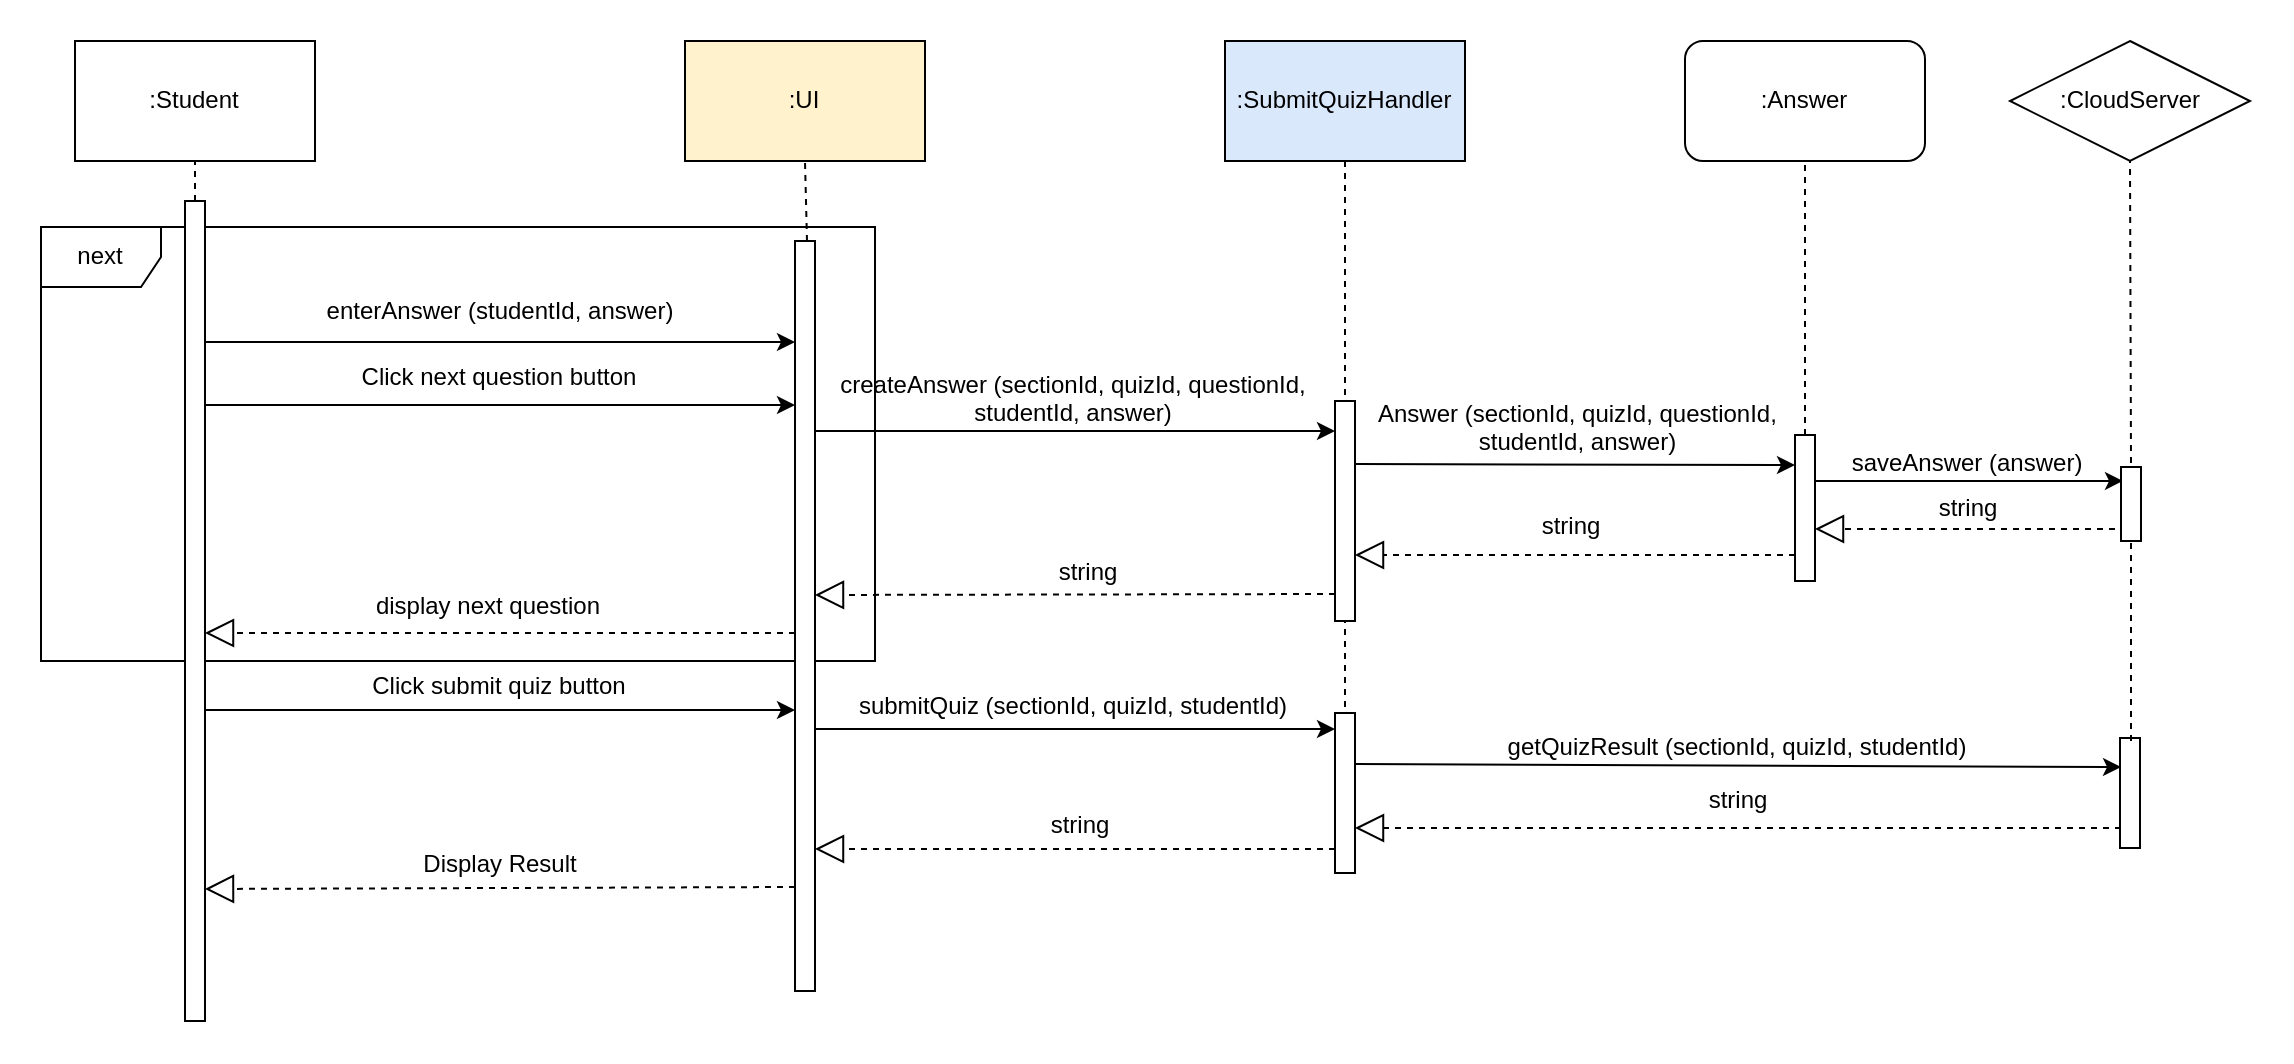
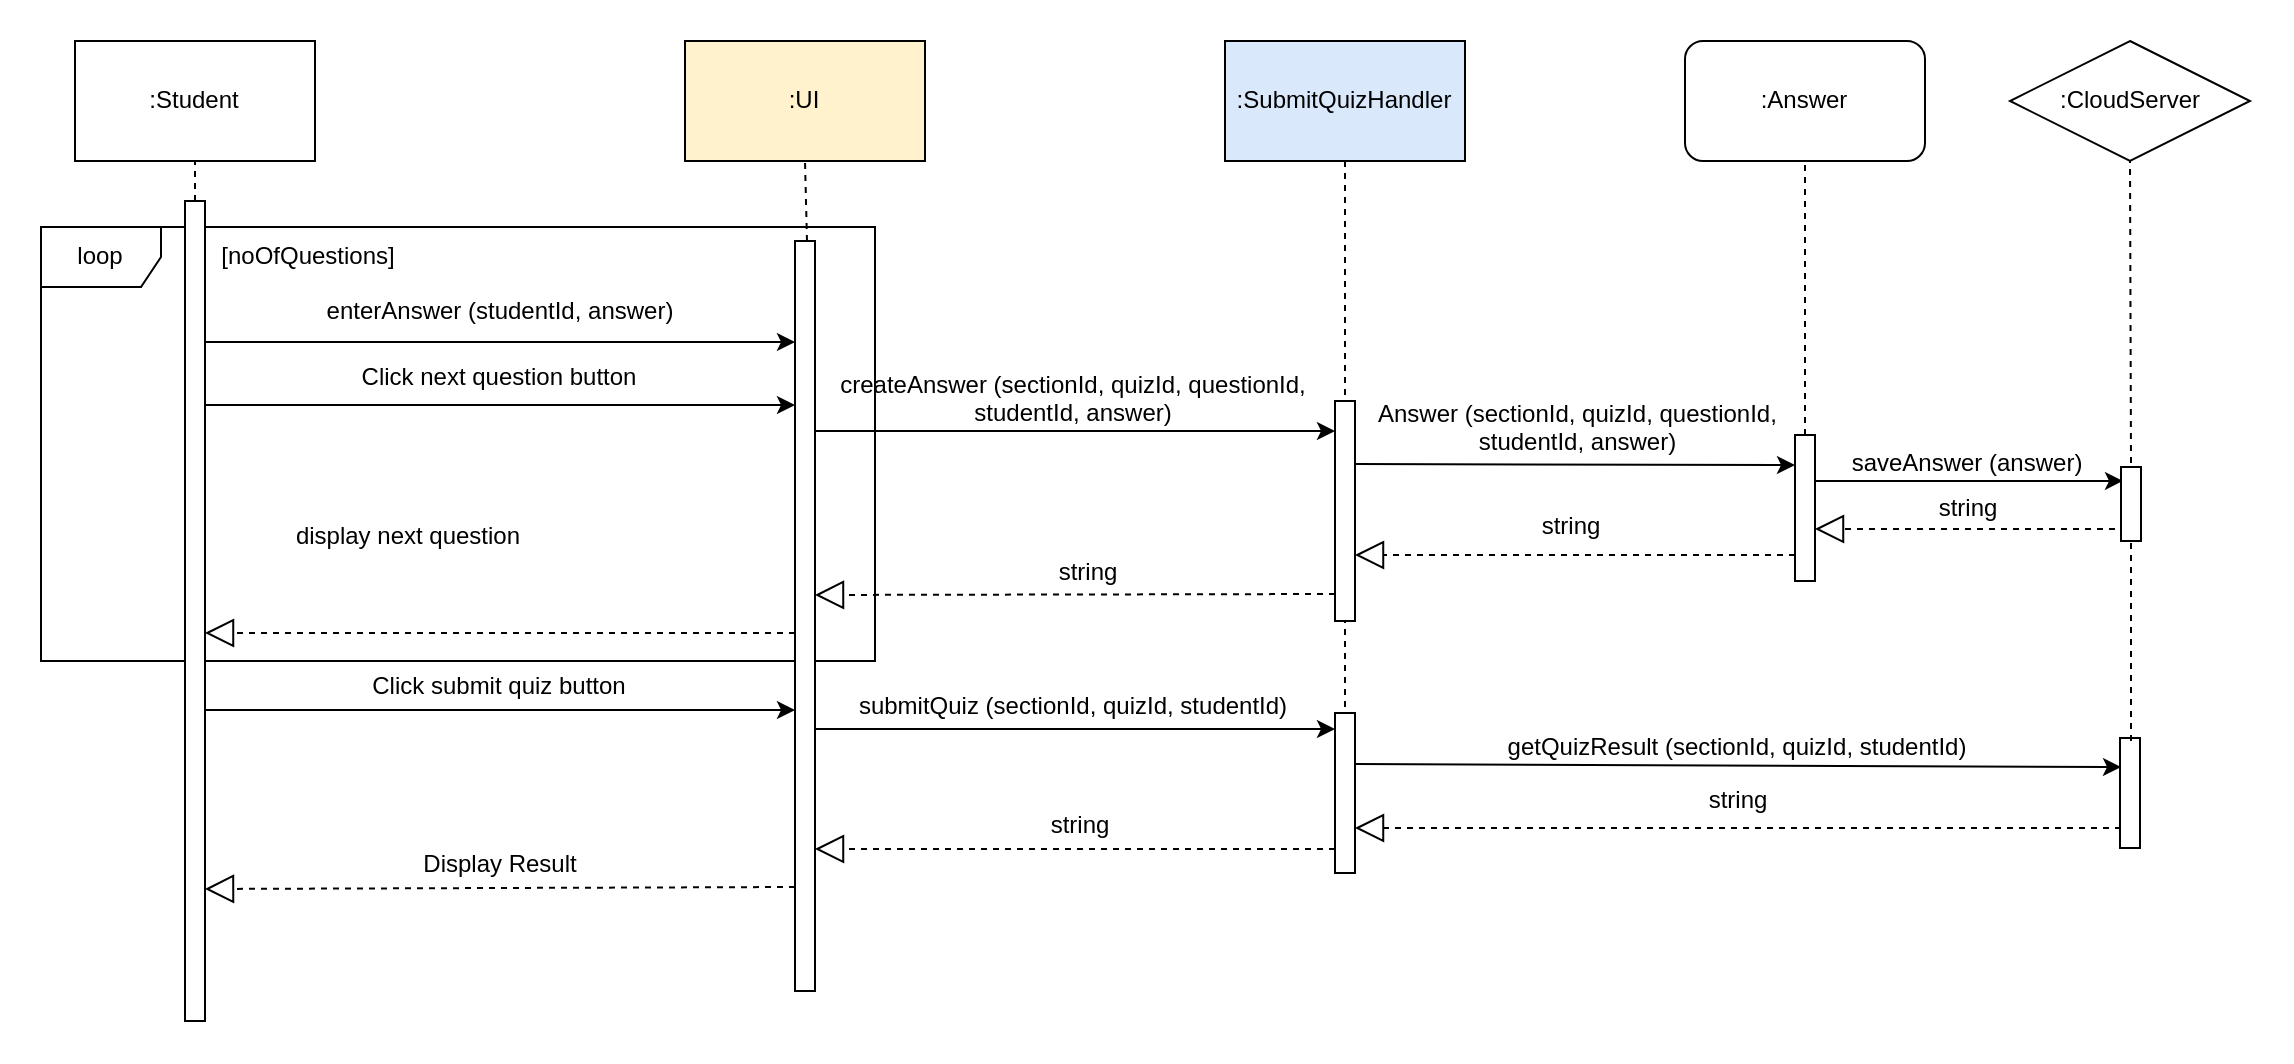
  <mxCell id="0" />
  <mxCell id="1" parent="0" />
- <mxCell id="2" value="next" style="shape=umlFrame;whiteSpace=wrap;html=1;" parent="1" vertex="1"><mxGeometry x="20" y="113" width="417" height="217" as="geometry" /></mxCell>
+ <mxCell id="2" value="loop" style="shape=umlFrame;whiteSpace=wrap;html=1;" parent="1" vertex="1"><mxGeometry x="20" y="113" width="417" height="217" as="geometry" /></mxCell>
  <mxCell id="3" value="" style="endArrow=none;dashed=1;html=1;entryX=0.5;entryY=1;entryDx=0;entryDy=0;" parent="1" target="4" edge="1"><mxGeometry width="50" height="50" relative="1" as="geometry"><mxPoint x="97" y="100" as="sourcePoint" /><mxPoint x="96.5" y="70" as="targetPoint" /></mxGeometry></mxCell>
  <mxCell id="4" value=":Student" style="rounded=0;whiteSpace=wrap;html=1;" parent="1" vertex="1"><mxGeometry x="37" y="20" width="120" height="60" as="geometry" /></mxCell>
  <mxCell id="5" value="" style="html=1;points=[];perimeter=orthogonalPerimeter;" parent="1" vertex="1"><mxGeometry x="92" y="100" width="10" height="410" as="geometry" /></mxCell>
  <mxCell id="6" value=":UI&lt;br&gt;" style="rounded=0;whiteSpace=wrap;html=1;fillColor=#fff2cc;" parent="1" vertex="1"><mxGeometry x="342" y="20" width="120" height="60" as="geometry" /></mxCell>
  <mxCell id="7" value="Display Result&#10;" style="text;align=center;fontStyle=0;verticalAlign=middle;spacingLeft=3;spacingRight=3;strokeColor=none;rotatable=0;points=[[0,0.5],[1,0.5]];portConstraint=eastwest;fontSize=12;" parent="1" vertex="1"><mxGeometry x="210" y="433" width="80" height="10" as="geometry" /></mxCell>
  <mxCell id="8" value="" style="endArrow=none;dashed=1;html=1;entryX=0.5;entryY=1;entryDx=0;entryDy=0;" parent="1" target="6" edge="1"><mxGeometry width="50" height="50" relative="1" as="geometry"><mxPoint x="403" y="120" as="sourcePoint" /><mxPoint x="402" y="110" as="targetPoint" /></mxGeometry></mxCell>
  <mxCell id="9" value="" style="html=1;points=[];perimeter=orthogonalPerimeter;" parent="1" vertex="1"><mxGeometry x="397" y="120" width="10" height="375" as="geometry" /></mxCell>
  <mxCell id="10" value=":&lt;span&gt;SubmitQuizHandler&lt;/span&gt;&lt;br&gt;" style="rounded=0;whiteSpace=wrap;html=1;fillColor=#dae8fc;" parent="1" vertex="1"><mxGeometry x="612" y="20" width="120" height="60" as="geometry" /></mxCell>
  <mxCell id="11" value="" style="endArrow=none;dashed=1;html=1;entryX=0.5;entryY=1;entryDx=0;entryDy=0;exitX=0.5;exitY=0.038;exitDx=0;exitDy=0;exitPerimeter=0;" parent="1" source="42" target="10" edge="1"><mxGeometry width="50" height="50" relative="1" as="geometry"><mxPoint x="672" y="459.5" as="sourcePoint" /><mxPoint x="672" y="113" as="targetPoint" /></mxGeometry></mxCell>
  <mxCell id="12" value="" style="html=1;points=[];perimeter=orthogonalPerimeter;" parent="1" vertex="1"><mxGeometry x="667" y="200" width="10" height="110" as="geometry" /></mxCell>
  <mxCell id="13" value="" style="endArrow=classic;html=1;fontSize=12;" parent="1" edge="1"><mxGeometry width="50" height="50" relative="1" as="geometry"><mxPoint x="407" y="215" as="sourcePoint" /><mxPoint x="667" y="215" as="targetPoint" /></mxGeometry></mxCell>
  <mxCell id="14" value="createAnswer (sectionId, quizId, questionId,&#10;studentId, answer)" style="text;align=center;fontStyle=0;verticalAlign=middle;spacingLeft=3;spacingRight=3;strokeColor=none;rotatable=0;points=[[0,0.5],[1,0.5]];portConstraint=eastwest;fontSize=12;" parent="1" vertex="1"><mxGeometry x="496.5" y="198" width="80" as="geometry" /></mxCell>
  <mxCell id="15" value="string&#10;" style="text;align=center;fontStyle=0;verticalAlign=middle;spacingLeft=3;spacingRight=3;strokeColor=none;rotatable=0;points=[[0,0.5],[1,0.5]];portConstraint=eastwest;fontSize=12;" parent="1" vertex="1"><mxGeometry x="500" y="418" width="80" as="geometry" /></mxCell>
  <mxCell id="16" value="" style="endArrow=block;dashed=1;endFill=0;endSize=12;html=1;" parent="1" edge="1"><mxGeometry width="160" relative="1" as="geometry"><mxPoint x="667" y="424" as="sourcePoint" /><mxPoint x="407" y="424" as="targetPoint" /></mxGeometry></mxCell>
  <mxCell id="17" value="" style="endArrow=classic;html=1;fontSize=12;" parent="1" edge="1"><mxGeometry width="50" height="50" relative="1" as="geometry"><mxPoint x="102" y="170.5" as="sourcePoint" /><mxPoint x="397" y="170.5" as="targetPoint" /></mxGeometry></mxCell>
  <mxCell id="18" value="enterAnswer (studentId, answer)" style="text;align=center;fontStyle=0;verticalAlign=middle;spacingLeft=3;spacingRight=3;strokeColor=none;rotatable=0;points=[[0,0.5],[1,0.5]];portConstraint=eastwest;fontSize=12;" parent="1" vertex="1"><mxGeometry x="210" y="154" width="80" as="geometry" /></mxCell>
  <mxCell id="19" value="" style="endArrow=classic;html=1;fontSize=12;" parent="1" edge="1"><mxGeometry width="50" height="50" relative="1" as="geometry"><mxPoint x="102" y="202" as="sourcePoint" /><mxPoint x="397" y="202" as="targetPoint" /></mxGeometry></mxCell>
  <mxCell id="20" value="Click next question button" style="text;align=center;fontStyle=0;verticalAlign=middle;spacingLeft=3;spacingRight=3;strokeColor=none;rotatable=0;points=[[0,0.5],[1,0.5]];portConstraint=eastwest;fontSize=12;" parent="1" vertex="1"><mxGeometry x="209.5" y="187" width="80" as="geometry" /></mxCell>
  <mxCell id="21" value=":CloudServer&lt;br&gt;" style="rhombus;whiteSpace=wrap;html=1;" parent="1" vertex="1"><mxGeometry x="1004.5" y="20" width="120" height="60" as="geometry" /></mxCell>
  <mxCell id="22" value="" style="endArrow=none;dashed=1;html=1;entryX=0.5;entryY=1;entryDx=0;entryDy=0;exitX=0.5;exitY=-0.055;exitDx=0;exitDy=0;exitPerimeter=0;" parent="1" source="50" target="21" edge="1"><mxGeometry width="50" height="50" relative="1" as="geometry"><mxPoint x="1064.5" y="494.5" as="sourcePoint" /><mxPoint x="1104.5" y="112" as="targetPoint" /></mxGeometry></mxCell>
  <mxCell id="23" value="string" style="text;html=1;strokeColor=none;fillColor=none;align=center;verticalAlign=middle;whiteSpace=wrap;rounded=0;" parent="1" vertex="1"><mxGeometry x="519.5" y="276" width="48" height="20" as="geometry" /></mxCell>
  <mxCell id="24" value="" style="endArrow=block;dashed=1;endFill=0;endSize=12;html=1;" parent="1" edge="1"><mxGeometry width="160" relative="1" as="geometry"><mxPoint x="397" y="316" as="sourcePoint" /><mxPoint x="102" y="316" as="targetPoint" /></mxGeometry></mxCell>
- <mxCell id="25" value="display next question" style="text;html=1;strokeColor=none;fillColor=none;align=center;verticalAlign=middle;whiteSpace=wrap;rounded=0;" parent="1" vertex="1"><mxGeometry x="167" y="293" width="154" height="20" as="geometry" /></mxCell>
+ <mxCell id="25" value="display next question" style="text;html=1;strokeColor=none;fillColor=none;align=center;verticalAlign=middle;whiteSpace=wrap;rounded=0;" parent="1" vertex="1"><mxGeometry x="127" y="258" width="154" height="20" as="geometry" /></mxCell>
  <mxCell id="26" value="" style="endArrow=block;dashed=1;endFill=0;endSize=12;html=1;" parent="1" edge="1"><mxGeometry width="160" relative="1" as="geometry"><mxPoint x="667" y="296.5" as="sourcePoint" /><mxPoint x="407" y="297" as="targetPoint" /></mxGeometry></mxCell>
  <mxCell id="27" value="" style="endArrow=block;dashed=1;endFill=0;endSize=12;html=1;" parent="1" edge="1"><mxGeometry width="160" relative="1" as="geometry"><mxPoint x="397" y="443" as="sourcePoint" /><mxPoint x="102" y="444" as="targetPoint" /></mxGeometry></mxCell>
  <mxCell id="28" value=":Answer&lt;br&gt;" style="whiteSpace=wrap;html=1;rounded=1;" parent="1" vertex="1"><mxGeometry x="842" y="20" width="120" height="60" as="geometry" /></mxCell>
  <mxCell id="29" value="" style="endArrow=none;dashed=1;html=1;entryX=0.5;entryY=1;entryDx=0;entryDy=0;" parent="1" source="30" target="28" edge="1"><mxGeometry width="50" height="50" relative="1" as="geometry"><mxPoint x="923" y="569.5" as="sourcePoint" /><mxPoint x="963" y="112" as="targetPoint" /></mxGeometry></mxCell>
  <mxCell id="30" value="" style="html=1;points=[];perimeter=orthogonalPerimeter;" parent="1" vertex="1"><mxGeometry x="897" y="217" width="10" height="73" as="geometry" /></mxCell>
  <mxCell id="31" value="&lt;div style=&quot;text-align: center&quot;&gt;&lt;span&gt;Answer (sectionId, quizId, questionId,&lt;/span&gt;&lt;/div&gt;&lt;div style=&quot;text-align: center&quot;&gt;&lt;span&gt;studentId, answer)&lt;/span&gt;&lt;/div&gt;" style="text;html=1;" parent="1" vertex="1"><mxGeometry x="687" y="193" width="200" height="30" as="geometry" /></mxCell>
  <mxCell id="32" value="" style="endArrow=classic;html=1;fontSize=12;" parent="1" edge="1"><mxGeometry width="50" height="50" relative="1" as="geometry"><mxPoint x="677" y="231.5" as="sourcePoint" /><mxPoint x="897" y="232" as="targetPoint" /></mxGeometry></mxCell>
  <mxCell id="33" value="string" style="text;html=1;strokeColor=none;fillColor=none;align=center;verticalAlign=middle;whiteSpace=wrap;rounded=0;" parent="1" vertex="1"><mxGeometry x="737" y="252.5" width="97" height="20" as="geometry" /></mxCell>
  <mxCell id="34" value="" style="endArrow=block;dashed=1;endFill=0;endSize=12;html=1;" parent="1" edge="1"><mxGeometry width="160" relative="1" as="geometry"><mxPoint x="897" y="277" as="sourcePoint" /><mxPoint x="677" y="277" as="targetPoint" /></mxGeometry></mxCell>
  <mxCell id="35" value="" style="html=1;points=[];perimeter=orthogonalPerimeter;" parent="1" vertex="1"><mxGeometry x="1059.5" y="368.5" width="10" height="55" as="geometry" /></mxCell>
  <mxCell id="36" value="saveAnswer (answer)" style="text;align=center;fontStyle=0;verticalAlign=middle;spacingLeft=3;spacingRight=3;strokeColor=none;rotatable=0;points=[[0,0.5],[1,0.5]];portConstraint=eastwest;fontSize=12;" parent="1" vertex="1"><mxGeometry x="943.5" y="228" width="80" height="5" as="geometry" /></mxCell>
  <mxCell id="37" value="" style="endArrow=classic;html=1;fontSize=12;entryX=0.1;entryY=0.189;entryDx=0;entryDy=0;entryPerimeter=0;" parent="1" edge="1" target="50"><mxGeometry width="50" height="50" relative="1" as="geometry"><mxPoint x="907" y="240" as="sourcePoint" /><mxPoint x="1057" y="240" as="targetPoint" /></mxGeometry></mxCell>
  <mxCell id="38" value="" style="endArrow=block;dashed=1;endFill=0;endSize=12;html=1;" parent="1" edge="1"><mxGeometry width="160" relative="1" as="geometry"><mxPoint x="1057" y="264" as="sourcePoint" /><mxPoint x="907" y="264" as="targetPoint" /></mxGeometry></mxCell>
  <mxCell id="39" value="string" style="text;html=1;strokeColor=none;fillColor=none;align=center;verticalAlign=middle;whiteSpace=wrap;rounded=0;" parent="1" vertex="1"><mxGeometry x="963.5" y="243.5" width="40" height="20" as="geometry" /></mxCell>
  <mxCell id="40" value="" style="endArrow=classic;html=1;fontSize=12;" parent="1" edge="1"><mxGeometry width="50" height="50" relative="1" as="geometry"><mxPoint x="102" y="354.5" as="sourcePoint" /><mxPoint x="397" y="354.5" as="targetPoint" /></mxGeometry></mxCell>
  <mxCell id="41" value="Click submit quiz button" style="text;align=center;fontStyle=0;verticalAlign=middle;spacingLeft=3;spacingRight=3;strokeColor=none;rotatable=0;points=[[0,0.5],[1,0.5]];portConstraint=eastwest;fontSize=12;" parent="1" vertex="1"><mxGeometry x="209.5" y="341.5" width="80" as="geometry" /></mxCell>
  <mxCell id="42" value="" style="html=1;points=[];perimeter=orthogonalPerimeter;" parent="1" vertex="1"><mxGeometry x="667" y="356" width="10" height="80" as="geometry" /></mxCell>
  <mxCell id="43" value="submitQuiz (sectionId, quizId, studentId)" style="text;align=center;fontStyle=0;verticalAlign=middle;spacingLeft=3;spacingRight=3;strokeColor=none;rotatable=0;points=[[0,0.5],[1,0.5]];portConstraint=eastwest;fontSize=12;" parent="1" vertex="1"><mxGeometry x="496.5" y="350.5" width="80" height="3" as="geometry" /></mxCell>
  <mxCell id="44" value="" style="endArrow=classic;html=1;fontSize=12;" parent="1" edge="1"><mxGeometry width="50" height="50" relative="1" as="geometry"><mxPoint x="407" y="364" as="sourcePoint" /><mxPoint x="667" y="364" as="targetPoint" /></mxGeometry></mxCell>
  <mxCell id="45" value="getQuizResult (sectionId, quizId, studentId)" style="text;align=center;fontStyle=0;verticalAlign=middle;spacingLeft=3;spacingRight=3;strokeColor=none;rotatable=0;points=[[0,0.5],[1,0.5]];portConstraint=eastwest;fontSize=12;" parent="1" vertex="1"><mxGeometry x="828.5" y="371" width="80" height="3" as="geometry" /></mxCell>
  <mxCell id="46" value="" style="endArrow=classic;html=1;fontSize=12;exitX=1.1;exitY=0.12;exitDx=0;exitDy=0;exitPerimeter=0;" parent="1" edge="1"><mxGeometry width="50" height="50" relative="1" as="geometry"><mxPoint x="677" y="381.5" as="sourcePoint" /><mxPoint x="1060" y="383" as="targetPoint" /></mxGeometry></mxCell>
  <mxCell id="47" value="" style="endArrow=block;dashed=1;endFill=0;endSize=12;html=1;" parent="1" edge="1"><mxGeometry width="160" relative="1" as="geometry"><mxPoint x="1060" y="413.5" as="sourcePoint" /><mxPoint x="677" y="413.5" as="targetPoint" /></mxGeometry></mxCell>
  <mxCell id="48" value="string" style="text;html=1;strokeColor=none;fillColor=none;align=center;verticalAlign=middle;whiteSpace=wrap;rounded=0;" parent="1" vertex="1"><mxGeometry x="848.5" y="390" width="40" height="20" as="geometry" /></mxCell>
+ <mxCell id="49" value="[noOfQuestions]" style="text;html=1;strokeColor=none;fillColor=none;align=center;verticalAlign=middle;whiteSpace=wrap;rounded=0;" parent="1" vertex="1"><mxGeometry x="134" y="118" width="40" height="20" as="geometry" /></mxCell>
  <mxCell id="50" value="" style="html=1;points=[];perimeter=orthogonalPerimeter;" parent="1" vertex="1"><mxGeometry x="1060" y="233" width="10" height="37" as="geometry" /></mxCell>
  <mxCell id="51" value="" style="endArrow=none;dashed=1;html=1;entryX=0.5;entryY=1;entryDx=0;entryDy=0;" parent="1" target="50" edge="1"><mxGeometry width="50" height="50" relative="1" as="geometry"><mxPoint x="1065" y="370" as="sourcePoint" /><mxPoint x="1065" y="80" as="targetPoint" /></mxGeometry></mxCell>
